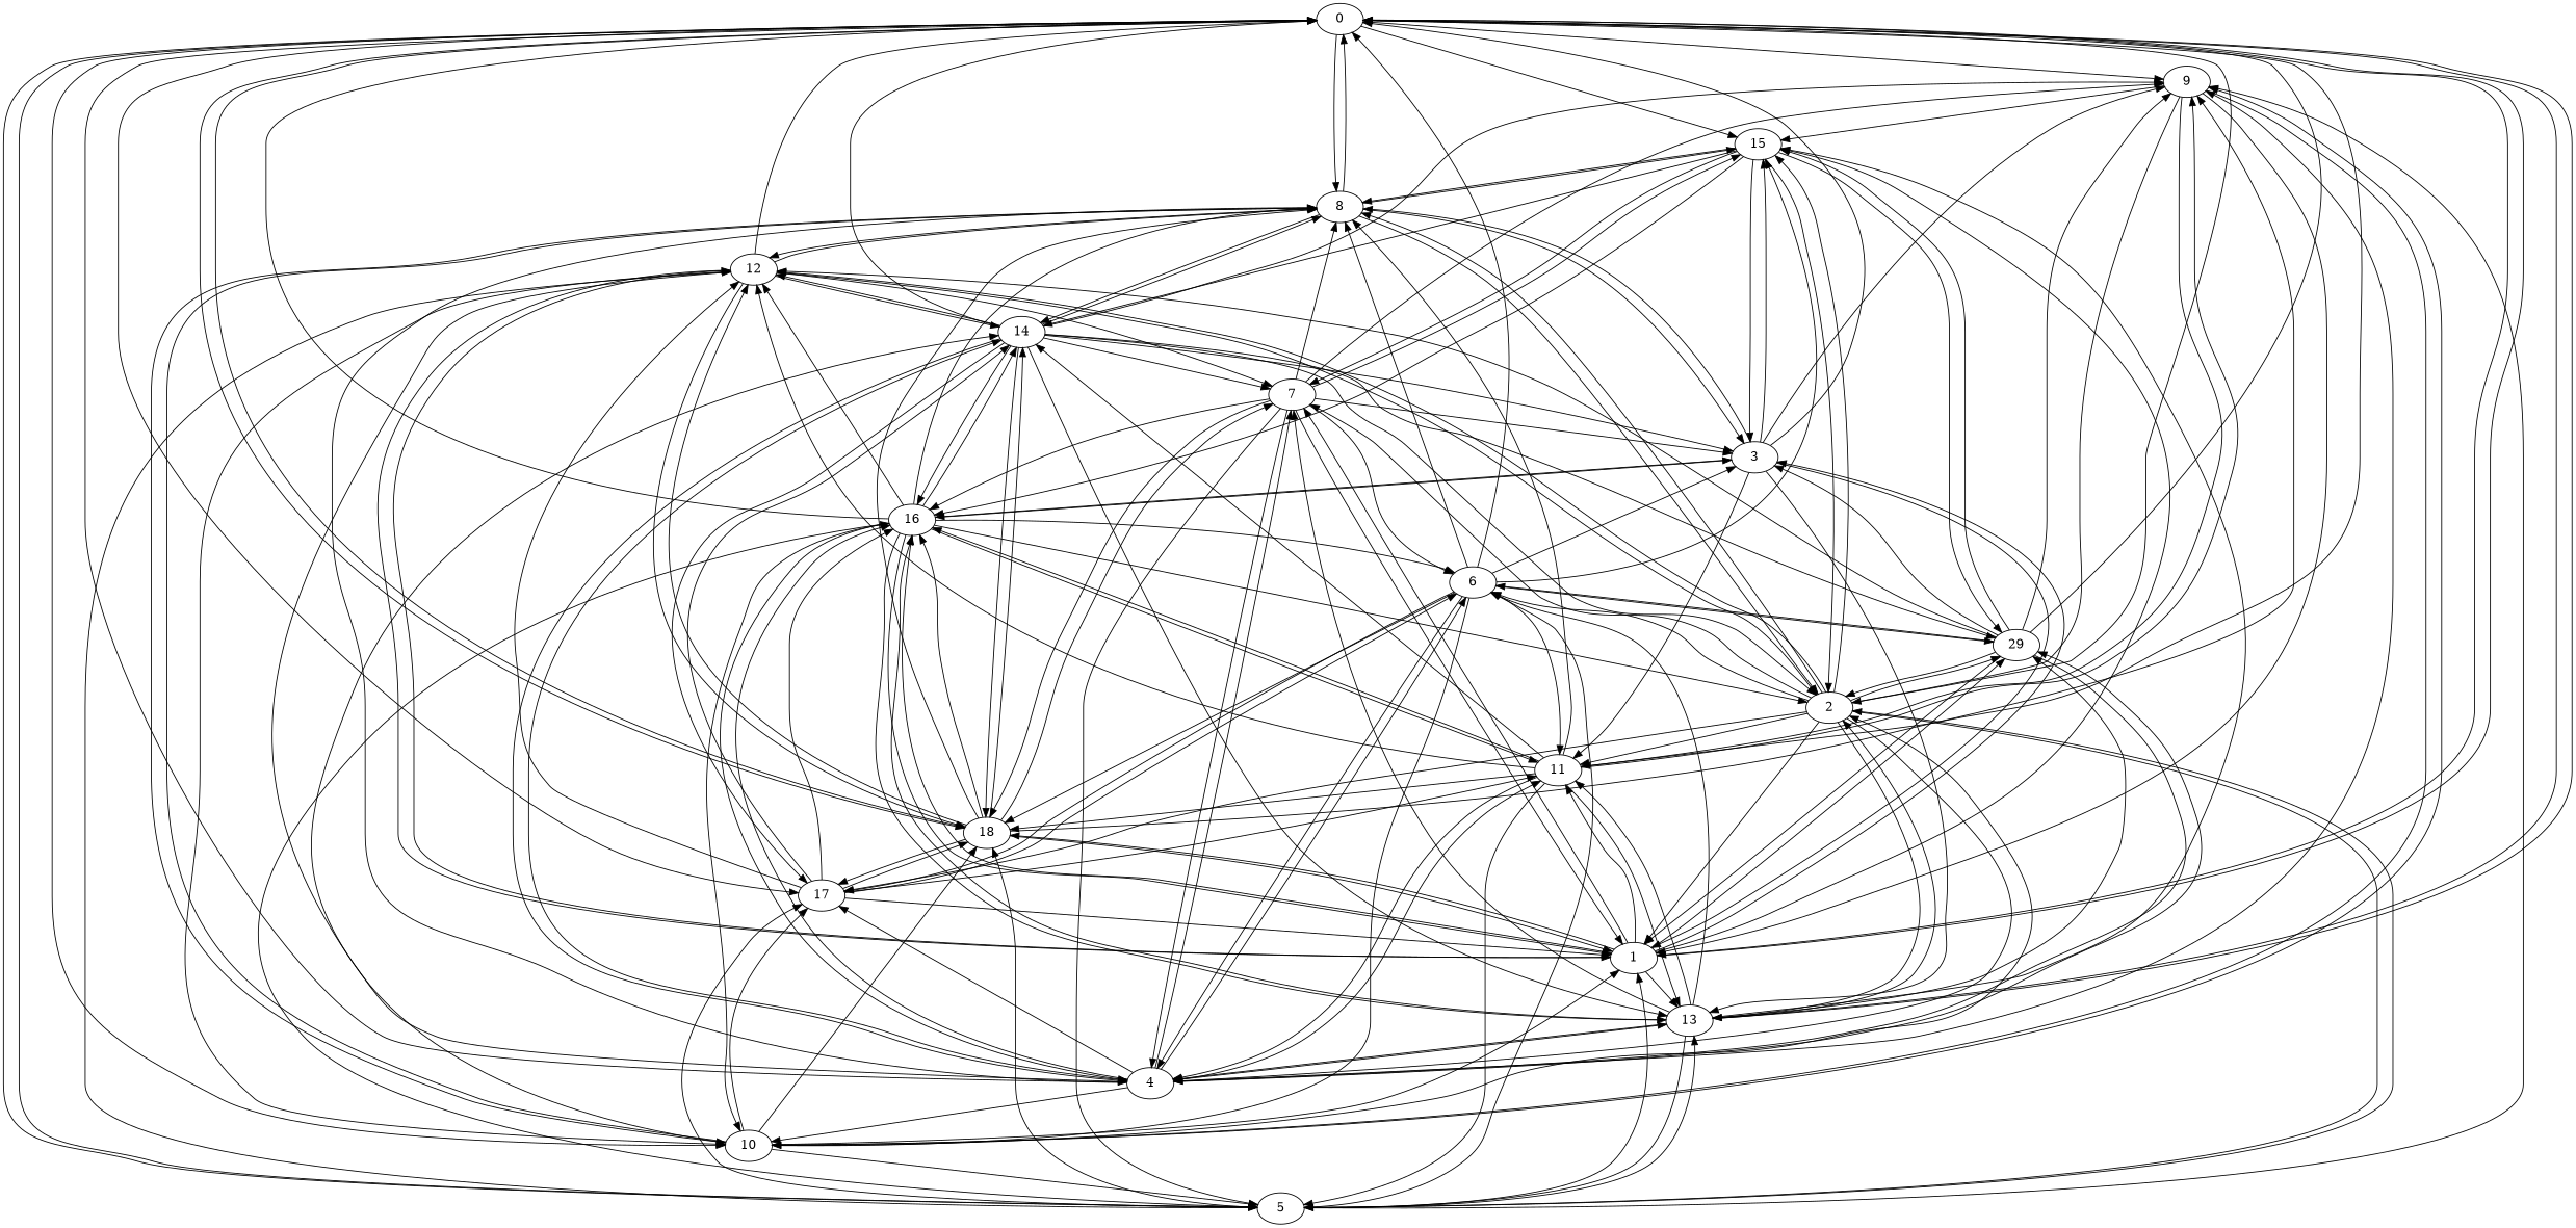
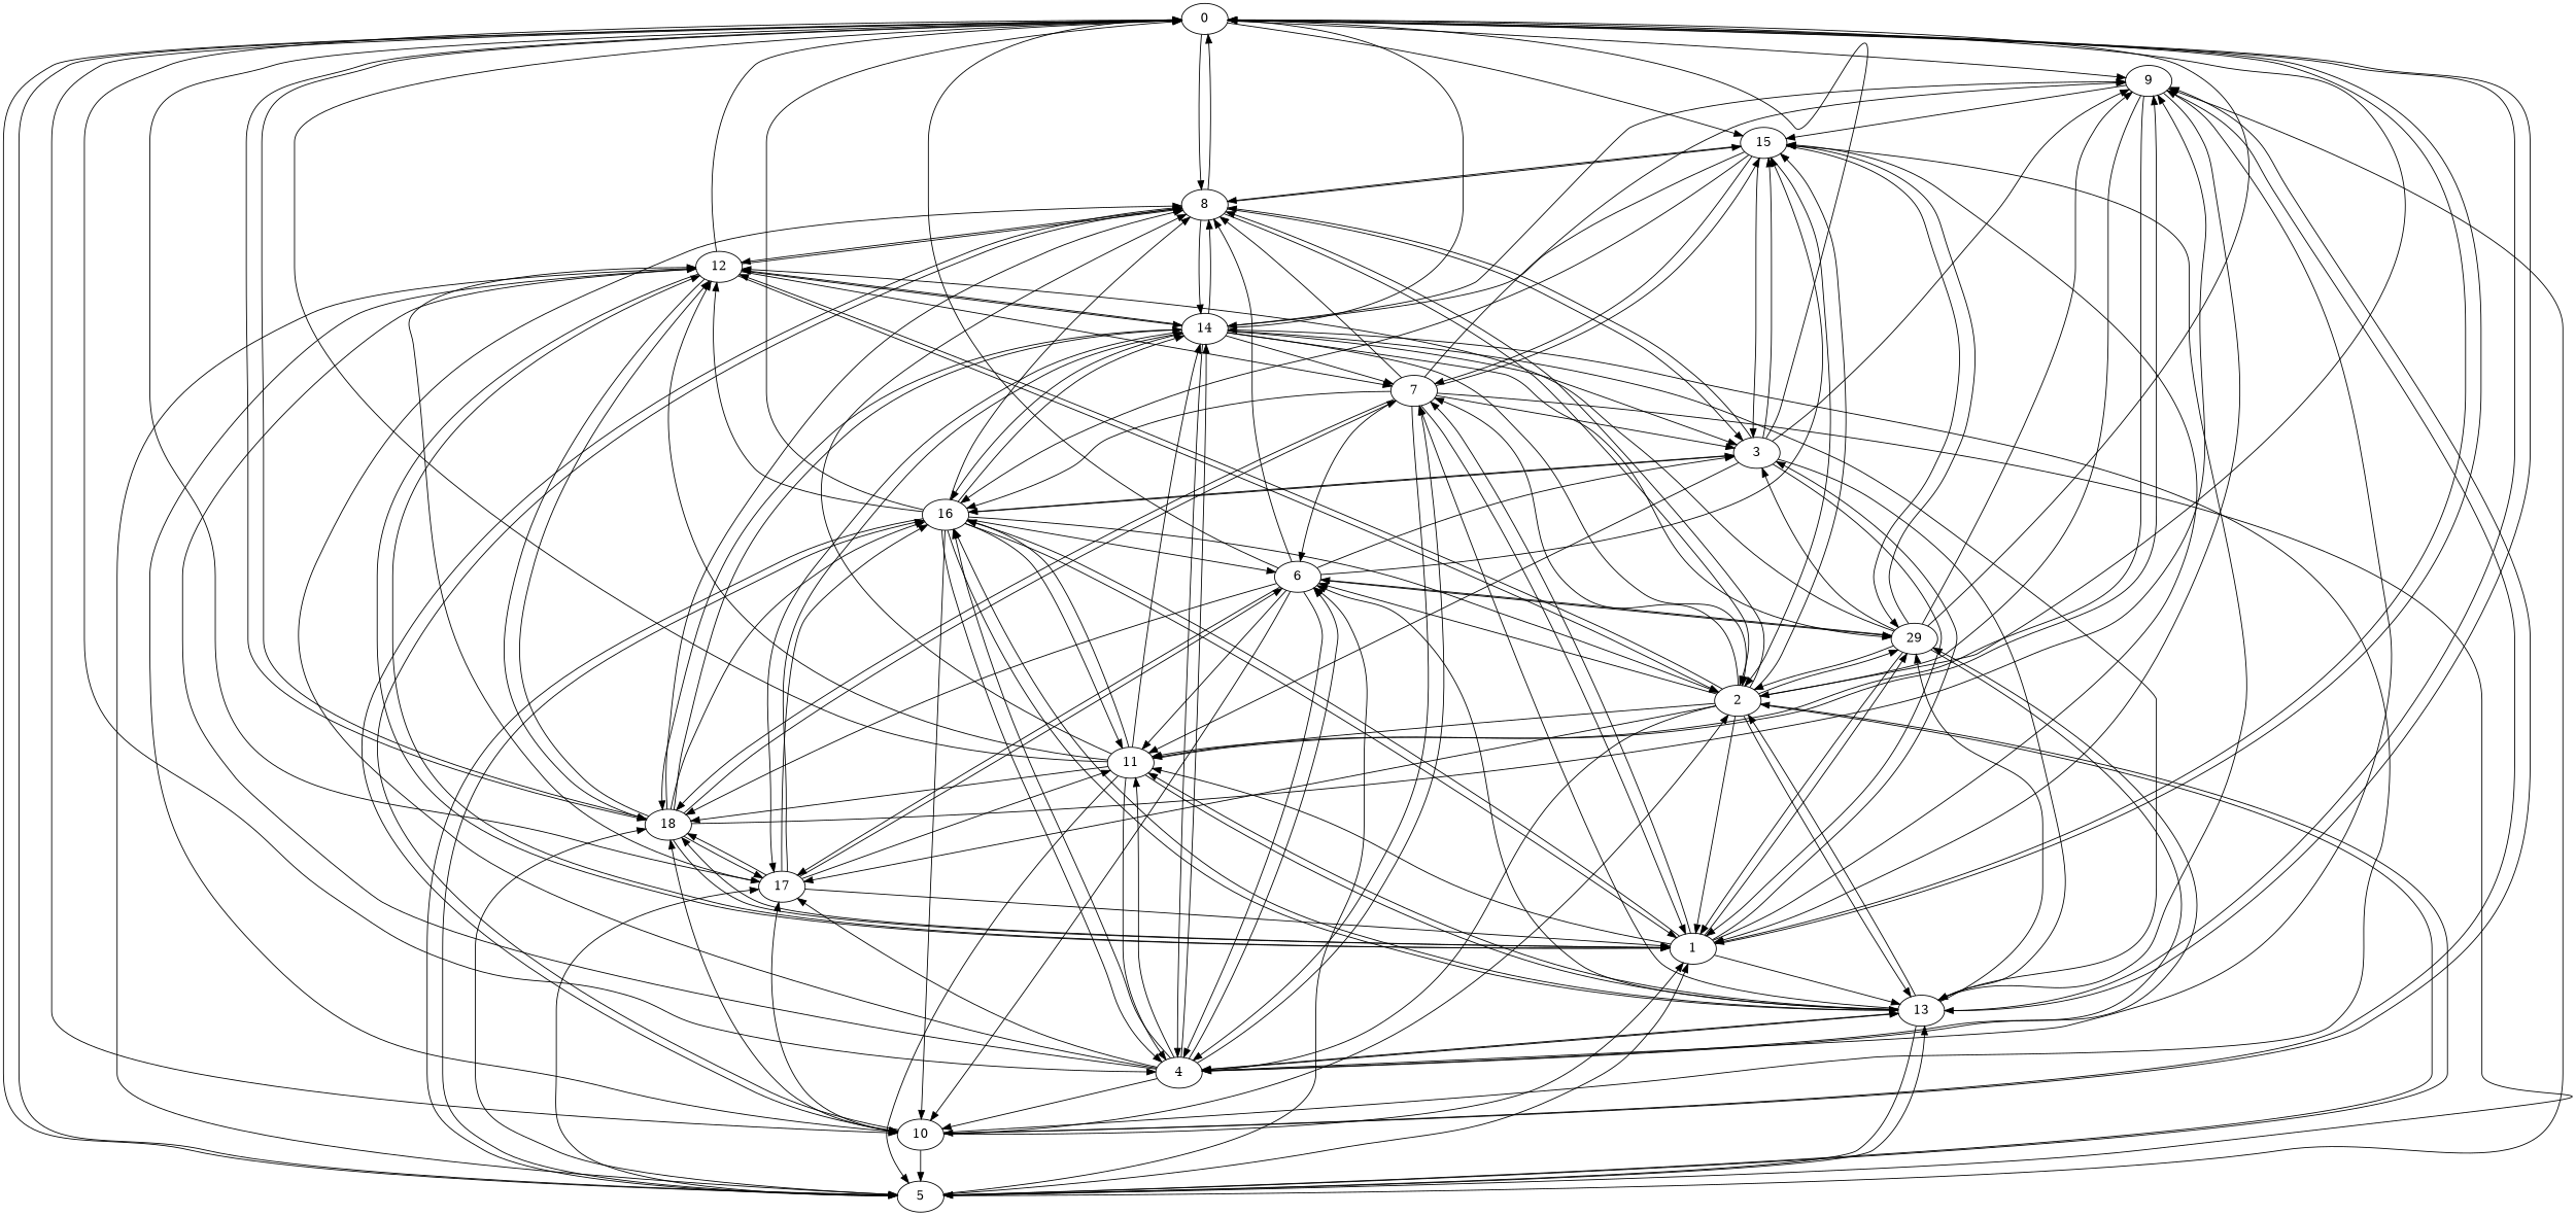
  digraph {
    0
    9
    5
    15
    4
    10
    1
    13
    18
    8
    17
    11
    2
    16
    6
    n16 [label=29]
    3
    7
    14
    12
    0 -> 9
    0 -> 5
    0 -> 15
    0 -> 4
    0 -> 10
    0 -> 1
    0 -> 13
    0 -> 18
    0 -> 8
    0 -> 17
    9 -> 15
    9 -> 10
    9 -> 1
    9 -> 11
    9 -> 2
    5 -> 0
    5 -> 9
    5 -> 1
    5 -> 13
    5 -> 18
    5 -> 17
    5 -> 2
    5 -> 16
    5 -> 6
    15 -> 8
    15 -> 2
    15 -> 16
    15 -> n16
    15 -> 3
    15 -> 7
    15 -> 14
    4 -> 9
    4 -> 10
    4 -> 13
    4 -> 8
    4 -> 17
    4 -> 11
    4 -> 16
    4 -> 6
    4 -> n16
    4 -> 7
    4 -> 14
    4 -> 12
    10 -> 9
    10 -> 5
    10 -> 1
    10 -> 18
    10 -> 8
    10 -> 17
    10 -> 2
    10 -> 14
    1 -> 0
    1 -> 15
    1 -> 13
    1 -> 18
    1 -> 11
    1 -> 16
    1 -> n16
    1 -> 3
    1 -> 7
    1 -> 12
    13 -> 0
    13 -> 5
    13 -> 15
    13 -> 4
    13 -> 11
    13 -> 2
    13 -> 16
    13 -> 6
    13 -> n16
    13 -> 7
    18 -> 0
    18 -> 9
    18 -> 1
    18 -> 8
    18 -> 17
    18 -> 16
    18 -> 7
    18 -> 14
    18 -> 12
    8 -> 0
    8 -> 15
    8 -> 10
    8 -> 2
    8 -> 3
    8 -> 14
    8 -> 12
    17 -> 1
    17 -> 18
    17 -> 11
    17 -> 16
    17 -> 6
    17 -> 14
    17 -> 12
    11 -> 0
    11 -> 9
    11 -> 5
    11 -> 4
    11 -> 13
    11 -> 18
    11 -> 8
    11 -> 16
    11 -> 14
    11 -> 12
    2 -> 0
    2 -> 5
    2 -> 15
    2 -> 4
    2 -> 1
    2 -> 13
    2 -> 8
    2 -> 17
    2 -> 11
    2 -> 6
    2 -> n16
    2 -> 7
    2 -> 12
    16 -> 0
+   16 -> 5
    16 -> 4
    16 -> 10
    16 -> 1
    16 -> 13
    16 -> 8
    16 -> 11
    16 -> 2
    16 -> 6
    16 -> 3
    16 -> 14
    16 -> 12
    6 -> 0
    6 -> 15
    6 -> 4
    6 -> 10
    6 -> 18
    6 -> 8
    6 -> 17
    6 -> 11
    6 -> n16
    6 -> 3
    n16 -> 0
    n16 -> 9
    n16 -> 15
    n16 -> 4
    n16 -> 1
    n16 -> 2
    n16 -> 6
    n16 -> 3
    n16 -> 12
    3 -> 0
    3 -> 9
    3 -> 15
    3 -> 1
    3 -> 13
    3 -> 8
    3 -> 11
    3 -> 16
    7 -> 9
    7 -> 5
    7 -> 15
    7 -> 4
    7 -> 1
    7 -> 18
    7 -> 8
    7 -> 16
    7 -> 6
    7 -> 3
    14 -> 0
    14 -> 9
    14 -> 4
    14 -> 13
    14 -> 18
    14 -> 8
    14 -> 17
    14 -> 2
    14 -> 16
    14 -> n16
    14 -> 3
    14 -> 7
    14 -> 12
    12 -> 0
    12 -> 5
    12 -> 10
    12 -> 1
    12 -> 18
    12 -> 8
    12 -> 2
    12 -> 7
    12 -> 14
  }
